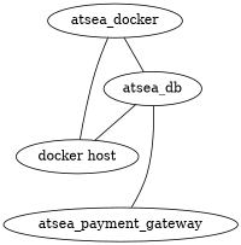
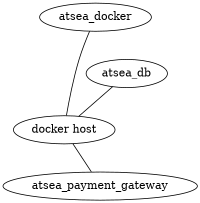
  graph {
    edge [contstraint=false]
    n1 [label=atsea_docker]
    atsea_db
    "docker host"
    atsea_payment_gateway
-   n1 -- atsea_db
    n1 -- "docker host"
    atsea_db -- "docker host"
-   atsea_db -- atsea_payment_gateway
+   "docker host" -- atsea_payment_gateway
  }
